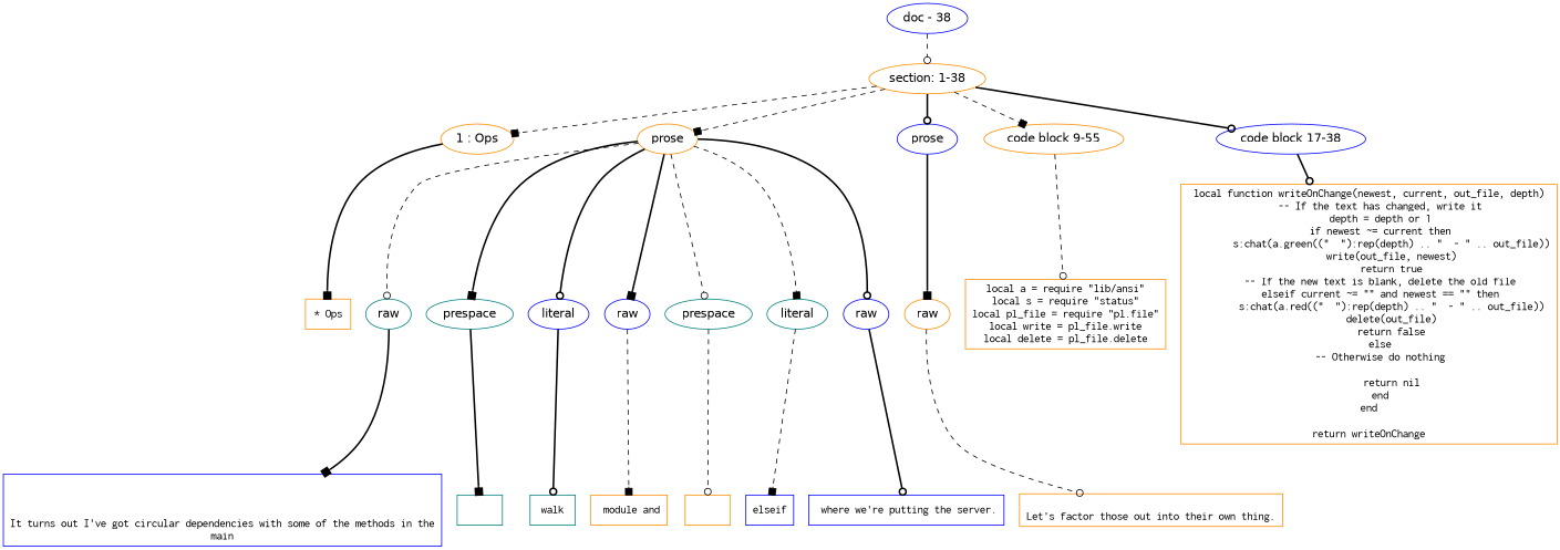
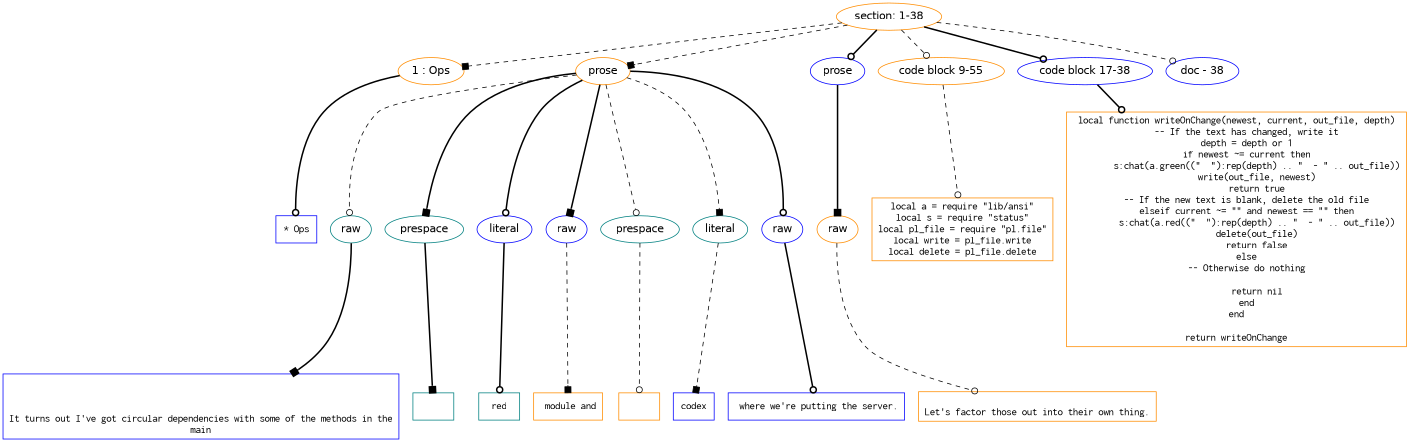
  digraph {
    node [color=darkorange fontname=Helvetica]
    edge [arrowhead=odot style=bold]
    n1 [label="section: 1-38"]
    n2 [label="1 : Ops"]
    n3 [label=prose]
    n4 [color=blue label=prose]
    n5 [label="code block 9-55"]
    n6 [color=blue label="code block 17-38"]
    n7 [color=teal label=raw]
    n8 [color=teal label=prespace]
    n9 [color=blue label=literal]
    n10 [color=blue label=raw]
    n11 [color=teal label=prespace]
    n12 [color=teal label=literal]
    n13 [color=blue label=raw]
    n14 [label=raw]
-   n15 [fontname=Inconsolata label="* Ops" shape=rectangle]
+   n15 [color=blue fontname=Inconsolata label="* Ops" shape=rectangle]
    n16 [fontname=Inconsolata label="local a = require \"lib/ansi\"\nlocal s = require \"status\"\nlocal pl_file = require \"pl.file\"\nlocal write = pl_file.write\nlocal delete = pl_file.delete" shape=rectangle]
    n17 [fontname=Inconsolata label="local function writeOnChange(newest, current, out_file, depth)\n    -- If the text has changed, write it\n    depth = depth or 1\n    if newest ~= current then\n        s:chat(a.green((\"  \"):rep(depth) .. \"  - \" .. out_file))\n        write(out_file, newest)\n        return true\n    -- If the new text is blank, delete the old file\n    elseif current ~= \"\" and newest == \"\" then\n        s:chat(a.red((\"  \"):rep(depth) .. \"  - \" .. out_file))\n        delete(out_file)\n        return false\n    else\n    -- Otherwise do nothing\n\n        return nil\n    end\nend\n\nreturn writeOnChange" shape=rectangle]
    n18 [color=blue fontname=Inconsolata label="\n\n\nIt turns out I've got circular dependencies with some of the methods in the\nmain" shape=rectangle]
    n19 [color=teal fontname=Inconsolata label=" " shape=rectangle]
-   n20 [color=teal fontname=Inconsolata label=walk shape=rectangle]
+   n20 [color=teal fontname=Inconsolata label=red shape=rectangle]
    n21 [fontname=Inconsolata label=" module and" shape=rectangle]
    n22 [fontname=Inconsolata label=" " shape=rectangle]
-   n23 [color=blue fontname=Inconsolata label=elseif shape=rectangle]
+   n23 [color=blue fontname=Inconsolata label=codex shape=rectangle]
    n24 [color=blue fontname=Inconsolata label=" where we're putting the server.\n" shape=rectangle]
    n25 [fontname=Inconsolata label="\nLet's factor those out into their own thing.\n" shape=rectangle]
    n26 [color=blue label="doc - 38"]
    subgraph sub_1 {
      rank=same
      n1
    }
    subgraph sub_2 {
      rank=same
      n2
      n3
      n4
      n5
      n6
    }
    subgraph sub_3 {
      rank=same
      n7
      n8
      n9
      n10
      n11
      n12
      n13
    }
    subgraph sub_4 {
      rank=same
      n14
    }
    n1 -> n2 [arrowhead=box style=dashed]
    n1 -> n3 [arrowhead=box style=dashed]
    n1 -> n4
-   n1 -> n5 [arrowhead=box style=dashed]
+   n1 -> n5 [style=dashed]
    n1 -> n6
-   n2 -> n15 [arrowhead=box]
+   n2 -> n15
    n3 -> n7 [style=dashed]
    n3 -> n8 [arrowhead=box]
    n3 -> n9
    n3 -> n10 [arrowhead=box]
    n3 -> n11 [style=dashed]
    n3 -> n12 [arrowhead=box style=dashed]
    n3 -> n13
    n4 -> n14 [arrowhead=box]
    n5 -> n16 [style=dashed]
    n6 -> n17
    n7 -> n18 [arrowhead=box]
    n8 -> n19 [arrowhead=box]
    n9 -> n20
    n10 -> n21 [arrowhead=box style=dashed]
    n11 -> n22 [style=dashed]
    n12 -> n23 [arrowhead=box style=dashed]
    n13 -> n24
    n14 -> n25 [style=dashed]
-   n26 -> n1 [style=dashed]
+   n1 -> n26 [style=dashed]
  }
